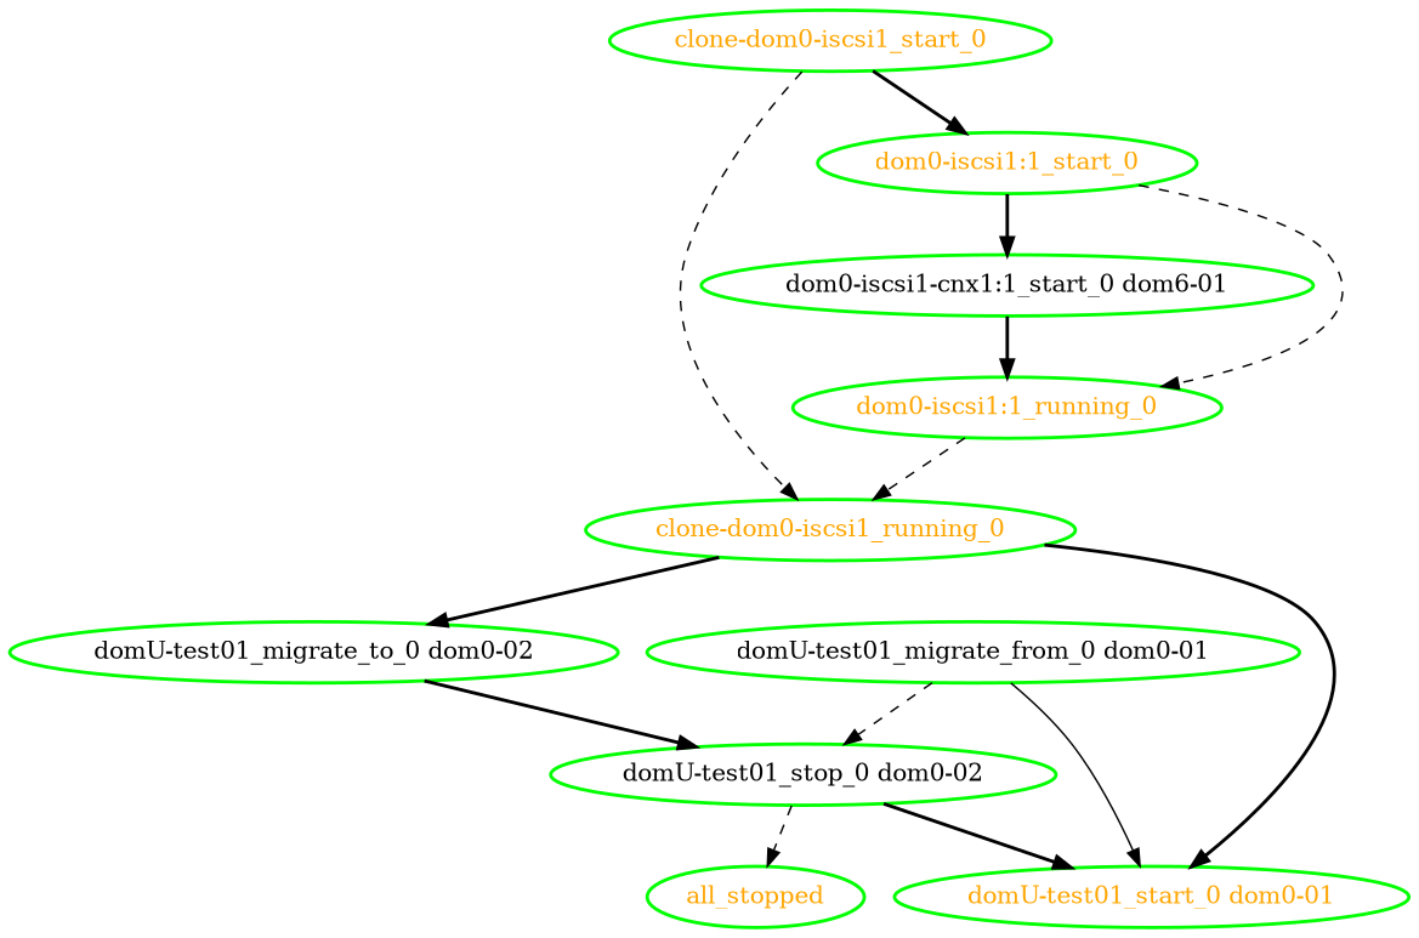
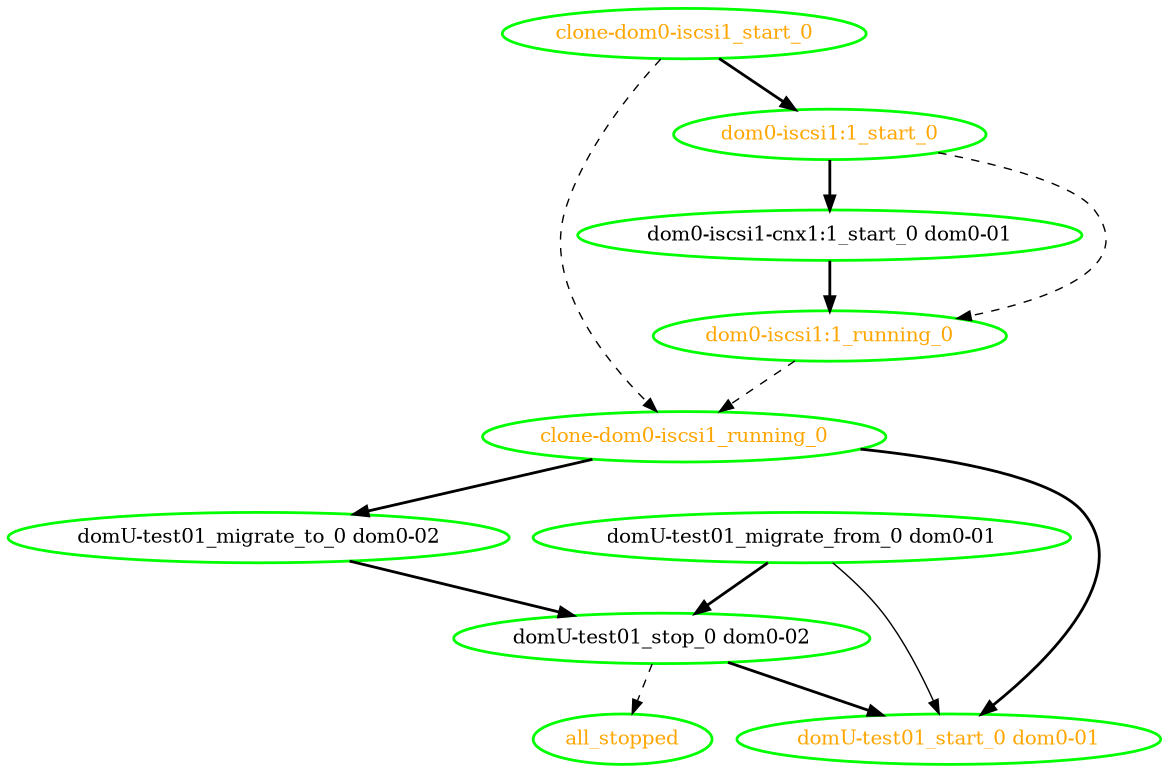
  digraph {
    node [color=green fontcolor=orange style=bold]
    edge [style=bold]
    "domU-test01_migrate_to_0 dom0-02" [fontcolor=black]
    "clone-dom0-iscsi1_running_0"
    "domU-test01_start_0 dom0-01"
    "domU-test01_stop_0 dom0-02" [fontcolor=black]
    "domU-test01_migrate_from_0 dom0-01" [fontcolor=black]
    "clone-dom0-iscsi1_start_0"
    "dom0-iscsi1:1_start_0"
-   "dom0-iscsi1-cnx1:1_start_0 dom0-01" [fontcolor=black label="dom0-iscsi1-cnx1:1_start_0 dom6-01"]
+   "dom0-iscsi1-cnx1:1_start_0 dom0-01" [fontcolor=black]
    "dom0-iscsi1:1_running_0"
    all_stopped
    "domU-test01_migrate_to_0 dom0-02" -> "domU-test01_stop_0 dom0-02"
    "clone-dom0-iscsi1_running_0" -> "domU-test01_migrate_to_0 dom0-02"
    "clone-dom0-iscsi1_running_0" -> "domU-test01_start_0 dom0-01"
    "domU-test01_stop_0 dom0-02" -> "domU-test01_start_0 dom0-01"
    "domU-test01_stop_0 dom0-02" -> all_stopped [style=dashed]
    "domU-test01_migrate_from_0 dom0-01" -> "domU-test01_start_0 dom0-01" [style=solid]
-   "domU-test01_migrate_from_0 dom0-01" -> "domU-test01_stop_0 dom0-02" [style=dashed]
+   "domU-test01_migrate_from_0 dom0-01" -> "domU-test01_stop_0 dom0-02"
    "clone-dom0-iscsi1_start_0" -> "clone-dom0-iscsi1_running_0" [style=dashed]
    "clone-dom0-iscsi1_start_0" -> "dom0-iscsi1:1_start_0"
    "dom0-iscsi1:1_start_0" -> "dom0-iscsi1-cnx1:1_start_0 dom0-01"
    "dom0-iscsi1:1_start_0" -> "dom0-iscsi1:1_running_0" [style=dashed]
    "dom0-iscsi1-cnx1:1_start_0 dom0-01" -> "dom0-iscsi1:1_running_0"
    "dom0-iscsi1:1_running_0" -> "clone-dom0-iscsi1_running_0" [style=dashed]
  }
